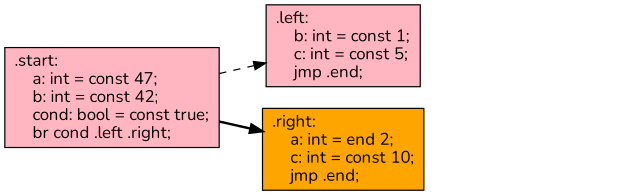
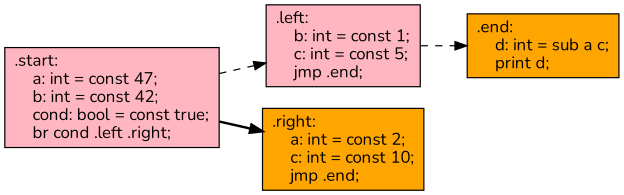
  digraph {
    fontname=Nunito
    rankdir=LR
    node [fillcolor=lightpink fontname=Nunito shape=rectangle style=filled]
    edge [fontname=Nunito style=dashed]
    n1 [label=".start:\l    a: int = const 47;\l    b: int = const 42;\l    cond: bool = const true;\l    br cond .left .right;\l"]
    n2 [label=".left:\l    b: int = const 1;\l    c: int = const 5;\l    jmp .end;\l"]
-   n3 [fillcolor=orange label=".right:\l    a: int = end 2;\l    c: int = const 10;\l    jmp .end;\l"]
+   n3 [fillcolor=orange label=".right:\l    a: int = const 2;\l    c: int = const 10;\l    jmp .end;\l"]
+   n4 [fillcolor=orange label=".end:\l    d: int = sub a c;\l    print d;\l"]
    n1 -> n2
    n1 -> n3 [style=bold]
+   n2 -> n4
  }
